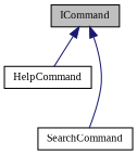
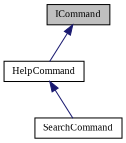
  digraph {
    fontname="Liberation Serif"
    node [color=black fillcolor=white fontname="Liberation Serif" fontsize=10 shape=record style=filled]
    edge [color=midnightblue dir=back fontname="Liberation Serif" fontsize=10 labelfontname=Helvetica labelfontsize=10 style=solid]
    n1 [fillcolor=grey75 fontcolor=black height=0.2 label=ICommand width=0.4]
    n2 [height=0.2 label=HelpCommand width=0.4]
    n3 [height=0.2 label=SearchCommand width=0.4]
    n1 -> n2
-   n1 -> n3
+   n2 -> n3
  }
